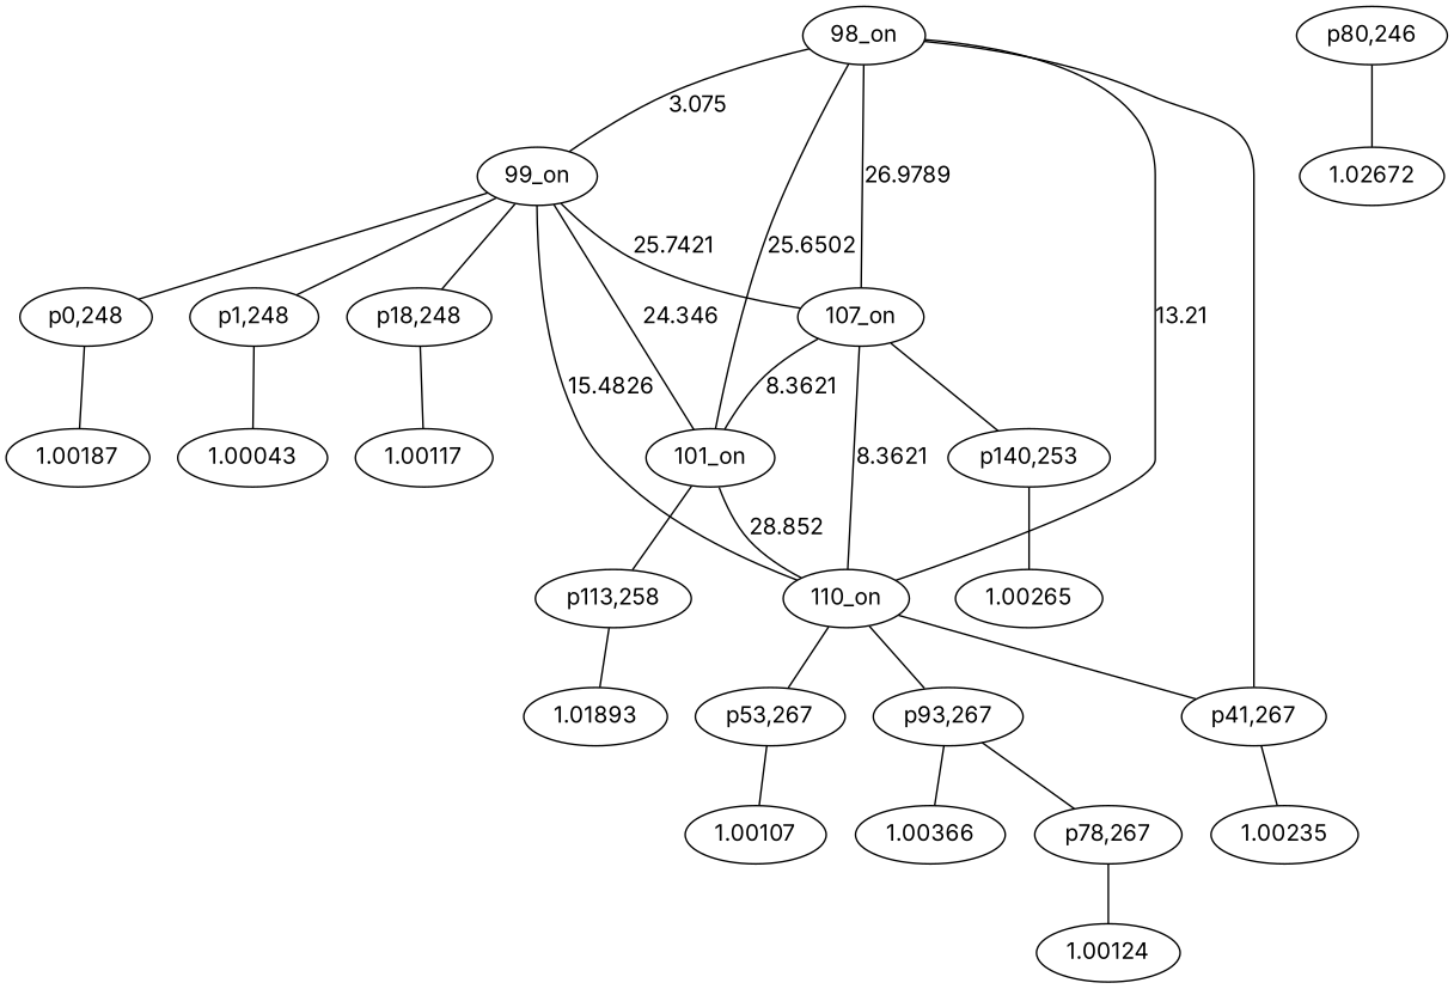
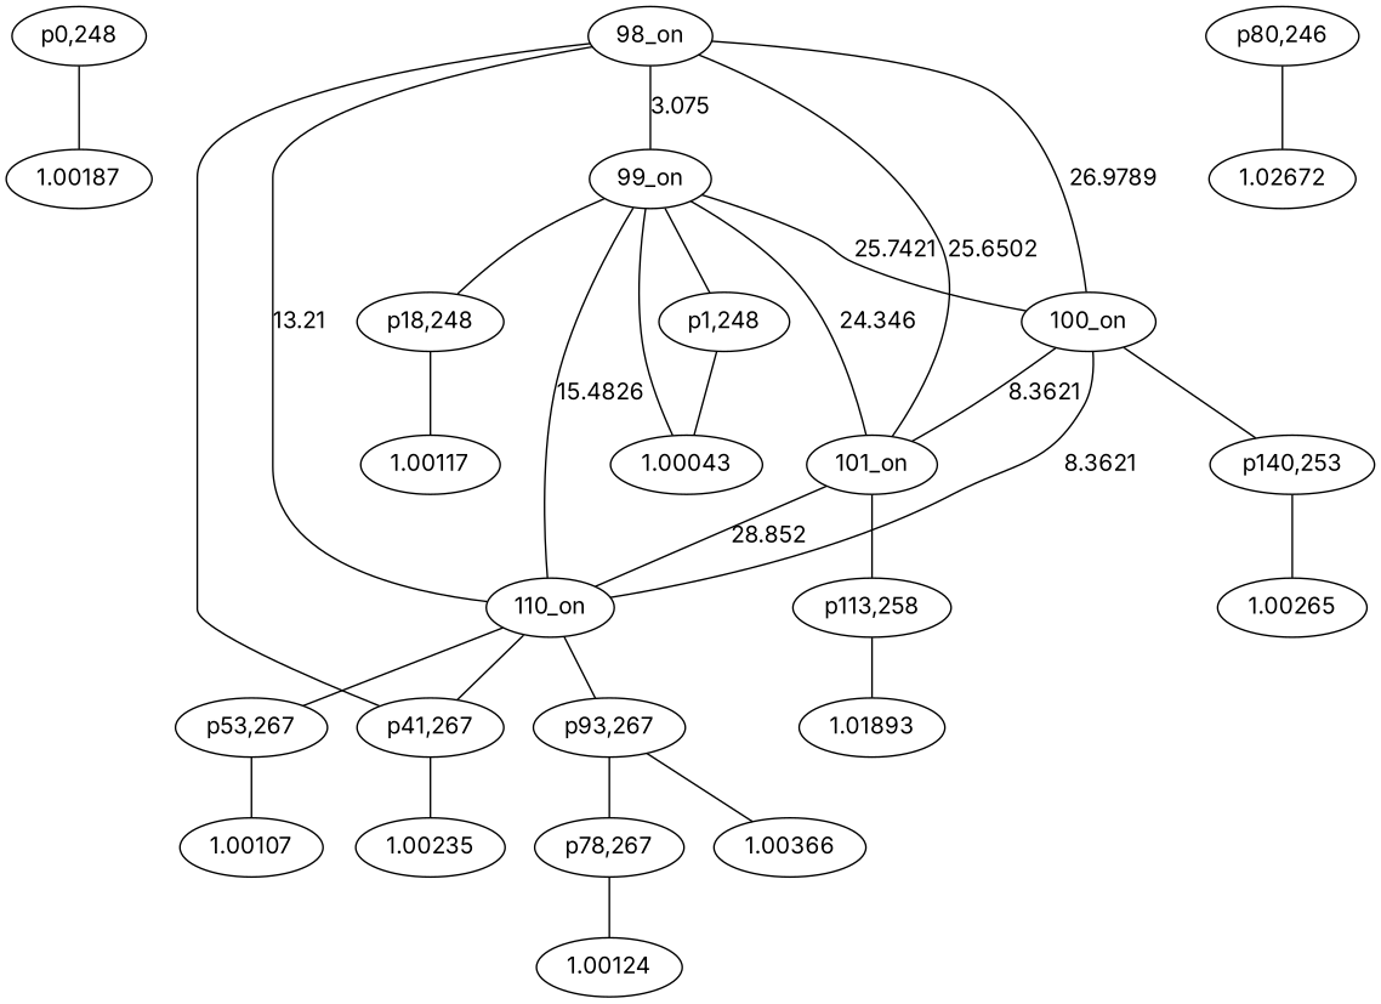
  graph {
    fontname=Inter
    node [fontname=Inter]
    edge [fontname=Inter]
    n1 [label=1.00187]
    "p0,248"
    n3 [label=1.00043]
    "p1,248"
    n5 [label=1.00117]
    "p18,248"
    n7 [label=1.00235]
    "p41,267"
    n9 [label=1.00107]
    "p53,267"
    n11 [label=1.00124]
    "p78,267"
    n13 [label=1.02672]
    "p80,246"
    n15 [label=1.00366]
    "p93,267"
    n17 [label=1.01893]
    "p113,258"
    n19 [label=1.00265]
    "p140,253"
    "98_on"
    "99_on"
-   "100_on" [label="107_on"]
+   "100_on"
    "101_on"
    "110_on"
    "p0,248" -- n1
    "p1,248" -- n3
    "p18,248" -- n5
    "p41,267" -- n7
    "p53,267" -- n9
    "p78,267" -- n11
    "p80,246" -- n13
    "p93,267" -- "p78,267"
    "p93,267" -- n15
    "p113,258" -- n17
    "p140,253" -- n19
    "98_on" -- "p41,267"
    "98_on" -- "99_on" [label=3.075]
    "98_on" -- "100_on" [label=26.9789]
    "98_on" -- "101_on" [label=25.6502]
    "98_on" -- "110_on" [label=13.21]
-   "99_on" -- "p0,248"
+   "99_on" -- n3
    "99_on" -- "p1,248"
    "99_on" -- "p18,248"
    "99_on" -- "100_on" [label=25.7421]
    "99_on" -- "101_on" [label=24.346]
    "99_on" -- "110_on" [label=15.4826]
    "100_on" -- "p140,253"
    "100_on" -- "101_on" [label=8.3621]
    "100_on" -- "110_on" [label=8.3621]
    "101_on" -- "p113,258"
    "101_on" -- "110_on" [label=28.852]
    "110_on" -- "p41,267"
    "110_on" -- "p53,267"
    "110_on" -- "p93,267"
  }
